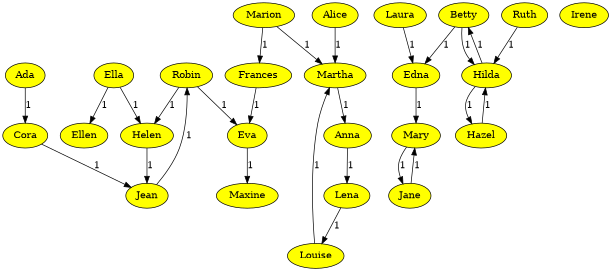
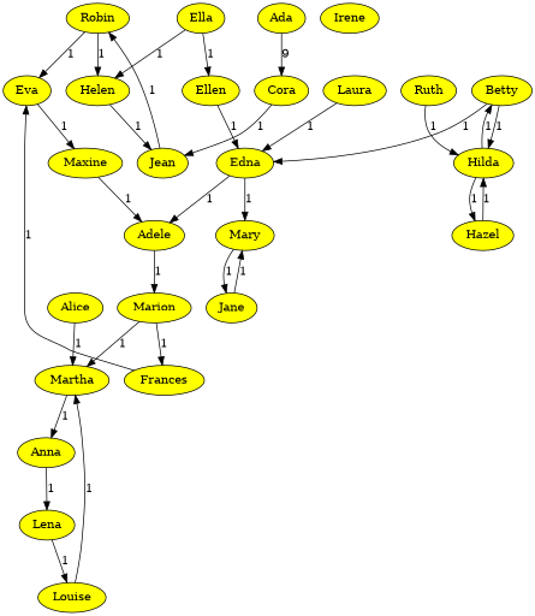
  digraph {
    splines=true
    node [color=black fillcolor="#ffff00" style=filled]
    edge [w=1]
    Robin
    Helen
    Eva
    Jean
    Maxine
+   Adele
    Lena
    Louise
    Martha
    Marion
    Frances
    Ella
    Ellen
    Edna
    Mary
    Jane
    Anna
    Laura
    Ruth
    Hilda
    Hazel
    Betty
    Cora
    Ada
    Alice
    Irene
    Robin -> Helen [label=1]
    Robin -> Eva [label=1]
    Helen -> Jean [label=1]
    Eva -> Maxine [label=1]
    Jean -> Robin [label=1]
+   Maxine -> Adele [label=1]
+   Adele -> Marion [label=1]
    Lena -> Louise [label=1]
    Louise -> Martha [label=1]
    Martha -> Anna [label=1]
    Marion -> Martha [label=1]
    Marion -> Frances [label=1]
    Frances -> Eva [label=1]
    Ella -> Helen [label=1]
    Ella -> Ellen [label=1]
+   Ellen -> Edna [label=1]
+   Edna -> Adele [label=1]
    Edna -> Mary [label=1]
    Mary -> Jane [label=1]
    Jane -> Mary [label=1]
    Anna -> Lena [label=1]
    Laura -> Edna [label=1]
    Ruth -> Hilda [label=1]
    Hilda -> Hazel [label=1]
    Hilda -> Betty [label=1]
    Hazel -> Hilda [label=1]
    Betty -> Edna [label=1]
    Betty -> Hilda [label=1]
    Cora -> Jean [label=1]
-   Ada -> Cora [label=1]
+   Ada -> Cora [label=9]
    Alice -> Martha [label=1]
  }
